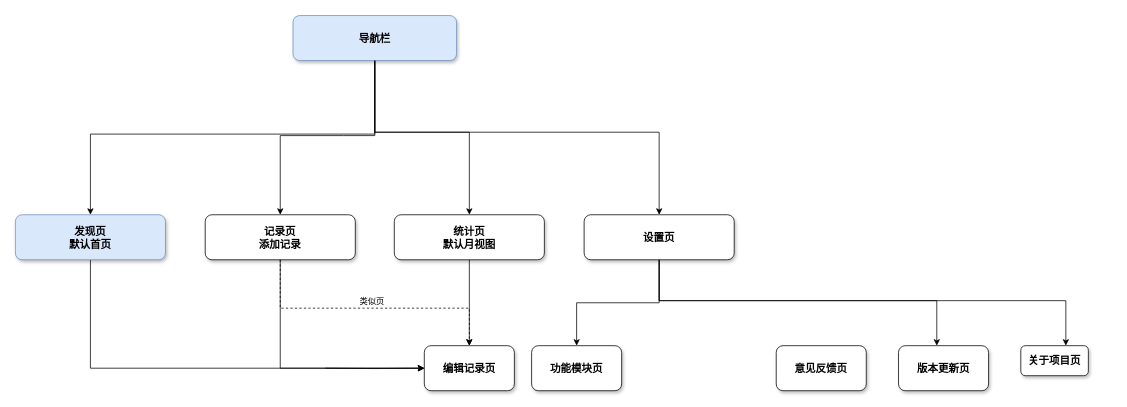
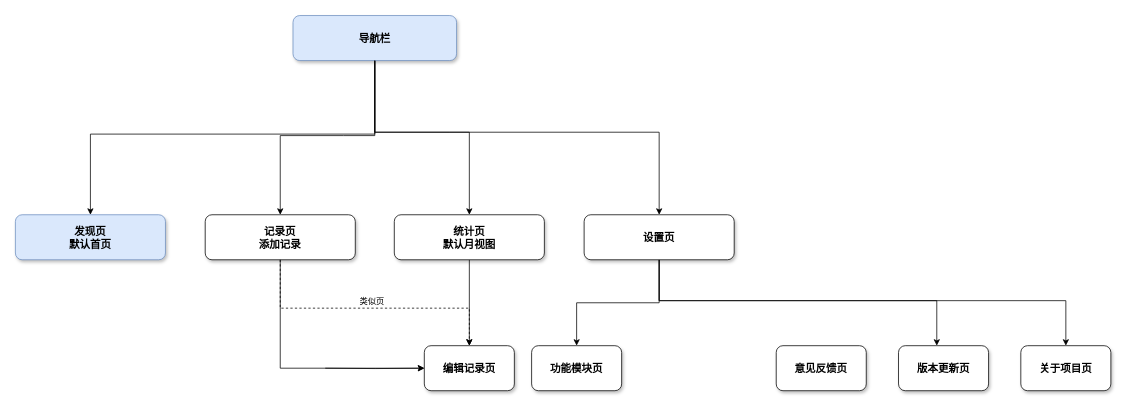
  <mxCell id="0" />
  <mxCell id="1" parent="0" />
  <mxCell id="2" style="edgeStyle=orthogonalEdgeStyle;rounded=0;orthogonalLoop=1;jettySize=auto;html=1;exitX=0.5;exitY=1;exitDx=0;exitDy=0;" parent="1" source="4" target="14" edge="1"><mxGeometry relative="1" as="geometry"><Array as="points"><mxPoint x="878" y="175.5" /><mxPoint x="457" y="175.5" /></Array><mxPoint x="878" y="355.5" as="sourcePoint" /></mxGeometry></mxCell>
  <mxCell id="3" style="edgeStyle=orthogonalEdgeStyle;rounded=0;orthogonalLoop=1;jettySize=auto;html=1;exitX=0.5;exitY=1;exitDx=0;exitDy=0;" parent="1" source="4" target="10" edge="1"><mxGeometry relative="1" as="geometry"><Array as="points"><mxPoint x="598" y="175.5" /><mxPoint x="457" y="175.5" /></Array><mxPoint x="598" y="355.5" as="sourcePoint" /></mxGeometry></mxCell>
  <mxCell id="4" value="导航栏" style="rounded=1;shadow=1;fontStyle=1;fontSize=14;fillColor=#dae8fc;strokeColor=#6c8ebf;flipH=1;flipV=1;" parent="1" vertex="1"><mxGeometry x="390" y="20" width="218" height="60" as="geometry" /></mxCell>
- <mxCell id="5" style="edgeStyle=orthogonalEdgeStyle;rounded=0;orthogonalLoop=1;jettySize=auto;html=1;exitX=0.5;exitY=1;exitDx=0;exitDy=0;" parent="1" source="6" target="15" edge="1"><mxGeometry relative="1" as="geometry"><mxPoint x="40" y="345.5" as="sourcePoint" /><Array as="points"><mxPoint x="120" y="490" /></Array></mxGeometry></mxCell>
  <mxCell id="6" value="发现页&#10;默认首页" style="rounded=1;shadow=1;fontStyle=1;fontSize=14;fillColor=#dae8fc;strokeColor=#6c8ebf;align=center;flipH=1;flipV=1;" parent="1" vertex="1"><mxGeometry x="20" y="285.5" width="200" height="60" as="geometry" /></mxCell>
  <mxCell id="7" value="" style="edgeStyle=orthogonalEdgeStyle;rounded=0;orthogonalLoop=1;jettySize=auto;html=1;fontColor=#808080;entryX=0;entryY=0.5;entryDx=0;entryDy=0;" parent="1" source="8" target="15" edge="1"><mxGeometry relative="1" as="geometry"><mxPoint x="373" y="460" as="targetPoint" /><Array as="points"><mxPoint x="373" y="490" /></Array></mxGeometry></mxCell>
  <mxCell id="8" value="记录页&#10;添加记录" style="rounded=1;shadow=1;fontStyle=1;fontSize=14;flipH=1;flipV=1;" parent="1" vertex="1"><mxGeometry x="273" y="285.5" width="200" height="60" as="geometry" /></mxCell>
  <mxCell id="9" value="" style="edgeStyle=orthogonalEdgeStyle;rounded=0;orthogonalLoop=1;jettySize=auto;html=1;" parent="1" source="10" target="15" edge="1"><mxGeometry relative="1" as="geometry"><mxPoint x="600.429" y="340" as="targetPoint" /></mxGeometry></mxCell>
  <mxCell id="10" value="统计页&#10;默认月视图" style="rounded=1;shadow=1;fontStyle=1;fontSize=14;flipH=1;flipV=1;" parent="1" vertex="1"><mxGeometry x="525" y="285.5" width="200" height="60" as="geometry" /></mxCell>
  <mxCell id="11" value="" style="edgeStyle=orthogonalEdgeStyle;rounded=0;orthogonalLoop=1;jettySize=auto;html=1;fontColor=#808080;" parent="1" source="14" target="18" edge="1"><mxGeometry relative="1" as="geometry" /></mxCell>
  <mxCell id="12" value="" style="edgeStyle=orthogonalEdgeStyle;rounded=0;orthogonalLoop=1;jettySize=auto;html=1;fontColor=#808080;" parent="1" source="14" target="20" edge="1"><mxGeometry relative="1" as="geometry"><Array as="points"><mxPoint x="878" y="400" /><mxPoint x="1248" y="400" /></Array></mxGeometry></mxCell>
  <mxCell id="13" value="" style="edgeStyle=orthogonalEdgeStyle;rounded=0;orthogonalLoop=1;jettySize=auto;html=1;fontColor=#808080;" parent="1" source="14" target="21" edge="1"><mxGeometry relative="1" as="geometry"><Array as="points"><mxPoint x="878" y="400" /><mxPoint x="1420" y="400" /></Array></mxGeometry></mxCell>
  <mxCell id="14" value="设置页" style="rounded=1;shadow=1;fontStyle=1;fontSize=14;flipH=1;flipV=1;" parent="1" vertex="1"><mxGeometry x="778" y="285.5" width="200" height="60" as="geometry" /></mxCell>
  <mxCell id="15" value="编辑记录页" style="whiteSpace=wrap;html=1;fontSize=14;rounded=1;shadow=1;fontStyle=1;flipH=1;flipV=1;" parent="1" vertex="1"><mxGeometry x="565" y="460" width="120" height="60" as="geometry" /></mxCell>
  <mxCell id="16" style="edgeStyle=orthogonalEdgeStyle;rounded=0;orthogonalLoop=1;jettySize=auto;html=1;exitX=0.5;exitY=1;exitDx=0;exitDy=0;entryX=0.5;entryY=0;entryDx=0;entryDy=0;" parent="1" source="4" target="6" edge="1"><mxGeometry relative="1" as="geometry"><mxPoint x="461" y="145.5" as="sourcePoint" /><mxPoint x="40" y="285.5" as="targetPoint" /><Array as="points"><mxPoint x="499" y="178" /><mxPoint x="120" y="178" /></Array></mxGeometry></mxCell>
  <mxCell id="17" style="edgeStyle=orthogonalEdgeStyle;rounded=0;orthogonalLoop=1;jettySize=auto;html=1;fontColor=#808080;" parent="1" target="15" edge="1"><mxGeometry relative="1" as="geometry"><mxPoint x="433" y="490" as="sourcePoint" /></mxGeometry></mxCell>
  <mxCell id="18" value="功能模块页" style="whiteSpace=wrap;html=1;fontSize=14;rounded=1;shadow=1;fontStyle=1;" parent="1" vertex="1"><mxGeometry x="708" y="460" width="120" height="60" as="geometry" /></mxCell>
  <mxCell id="19" value="意见反馈页" style="whiteSpace=wrap;html=1;fontSize=14;rounded=1;shadow=1;fontStyle=1;" parent="1" vertex="1"><mxGeometry x="1034" y="460" width="120" height="60" as="geometry" /></mxCell>
  <mxCell id="20" value="版本更新页" style="whiteSpace=wrap;html=1;fontSize=14;rounded=1;shadow=1;fontStyle=1;" parent="1" vertex="1"><mxGeometry x="1197" y="460" width="120" height="60" as="geometry" /></mxCell>
- <mxCell id="21" value="关于项目页" style="whiteSpace=wrap;html=1;fontSize=14;rounded=1;shadow=1;fontStyle=1;" parent="1" vertex="1"><mxGeometry x="1360" y="460" width="90" height="40" as="geometry" /></mxCell>
+ <mxCell id="21" value="关于项目页" style="whiteSpace=wrap;html=1;fontSize=14;rounded=1;shadow=1;fontStyle=1;" parent="1" vertex="1"><mxGeometry x="1360" y="460" width="120" height="60" as="geometry" /></mxCell>
  <mxCell id="22" style="edgeStyle=orthogonalEdgeStyle;rounded=0;orthogonalLoop=1;jettySize=auto;html=1;exitX=0.5;exitY=1;exitDx=0;exitDy=0;entryX=0.5;entryY=0;entryDx=0;entryDy=0;" parent="1" source="4" target="8" edge="1"><mxGeometry relative="1" as="geometry"><Array as="points"><mxPoint x="457" y="180" /><mxPoint x="359" y="180" /></Array></mxGeometry></mxCell>
  <mxCell id="23" style="edgeStyle=orthogonalEdgeStyle;rounded=0;orthogonalLoop=1;jettySize=auto;html=1;dashed=1;exitX=0.5;exitY=1;exitDx=0;exitDy=0;entryX=0.5;entryY=0;entryDx=0;entryDy=0;" parent="1" source="8" target="15" edge="1"><mxGeometry relative="1" as="geometry"><Array as="points"><mxPoint x="373" y="410" /><mxPoint x="625" y="410" /></Array></mxGeometry></mxCell>
  <mxCell id="24" value="类似页" style="edgeLabel;html=1;align=center;verticalAlign=middle;resizable=0;points=[];" parent="23" vertex="1" connectable="0"><mxGeometry x="-0.317" y="-2" relative="1" as="geometry"><mxPoint x="61" y="-12" as="offset" /></mxGeometry></mxCell>
